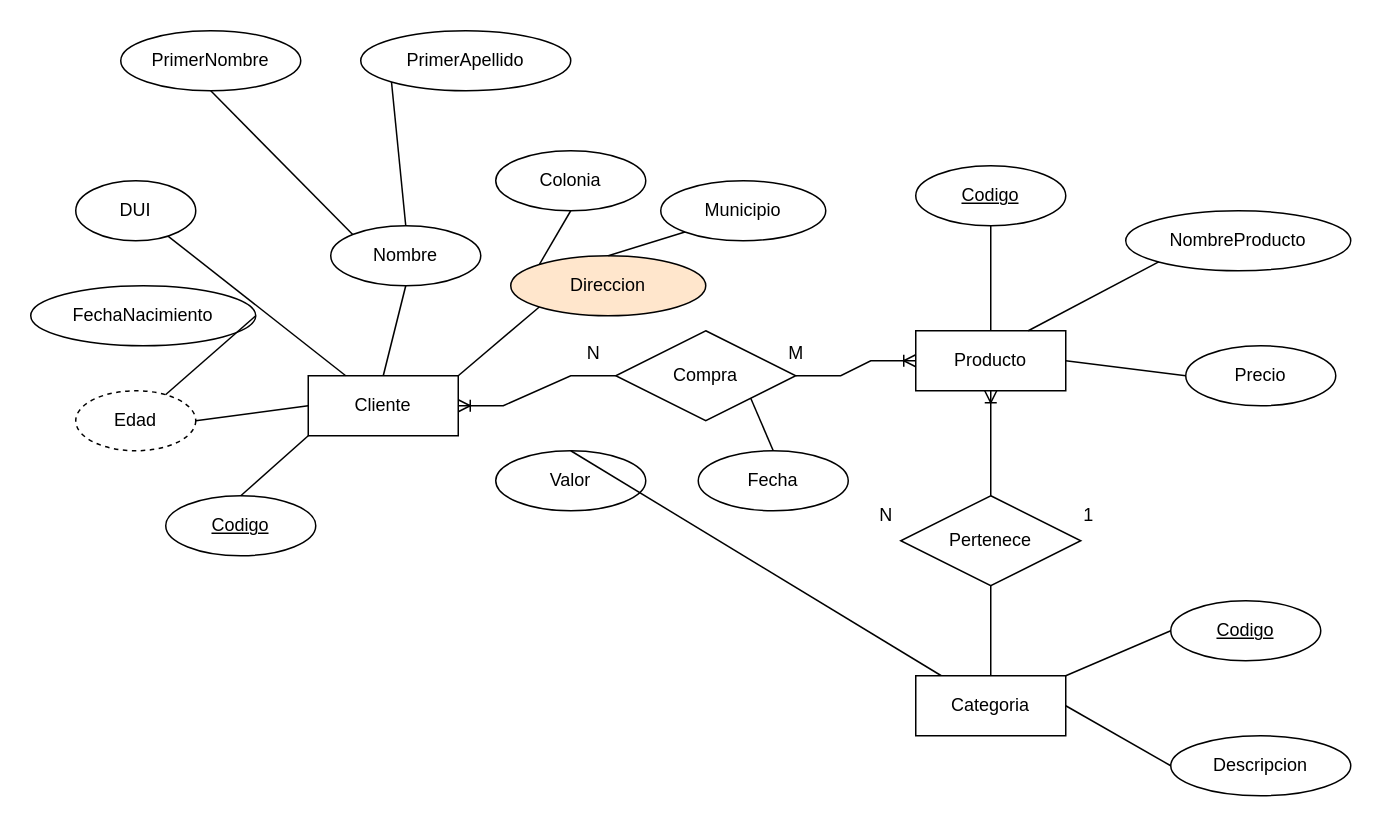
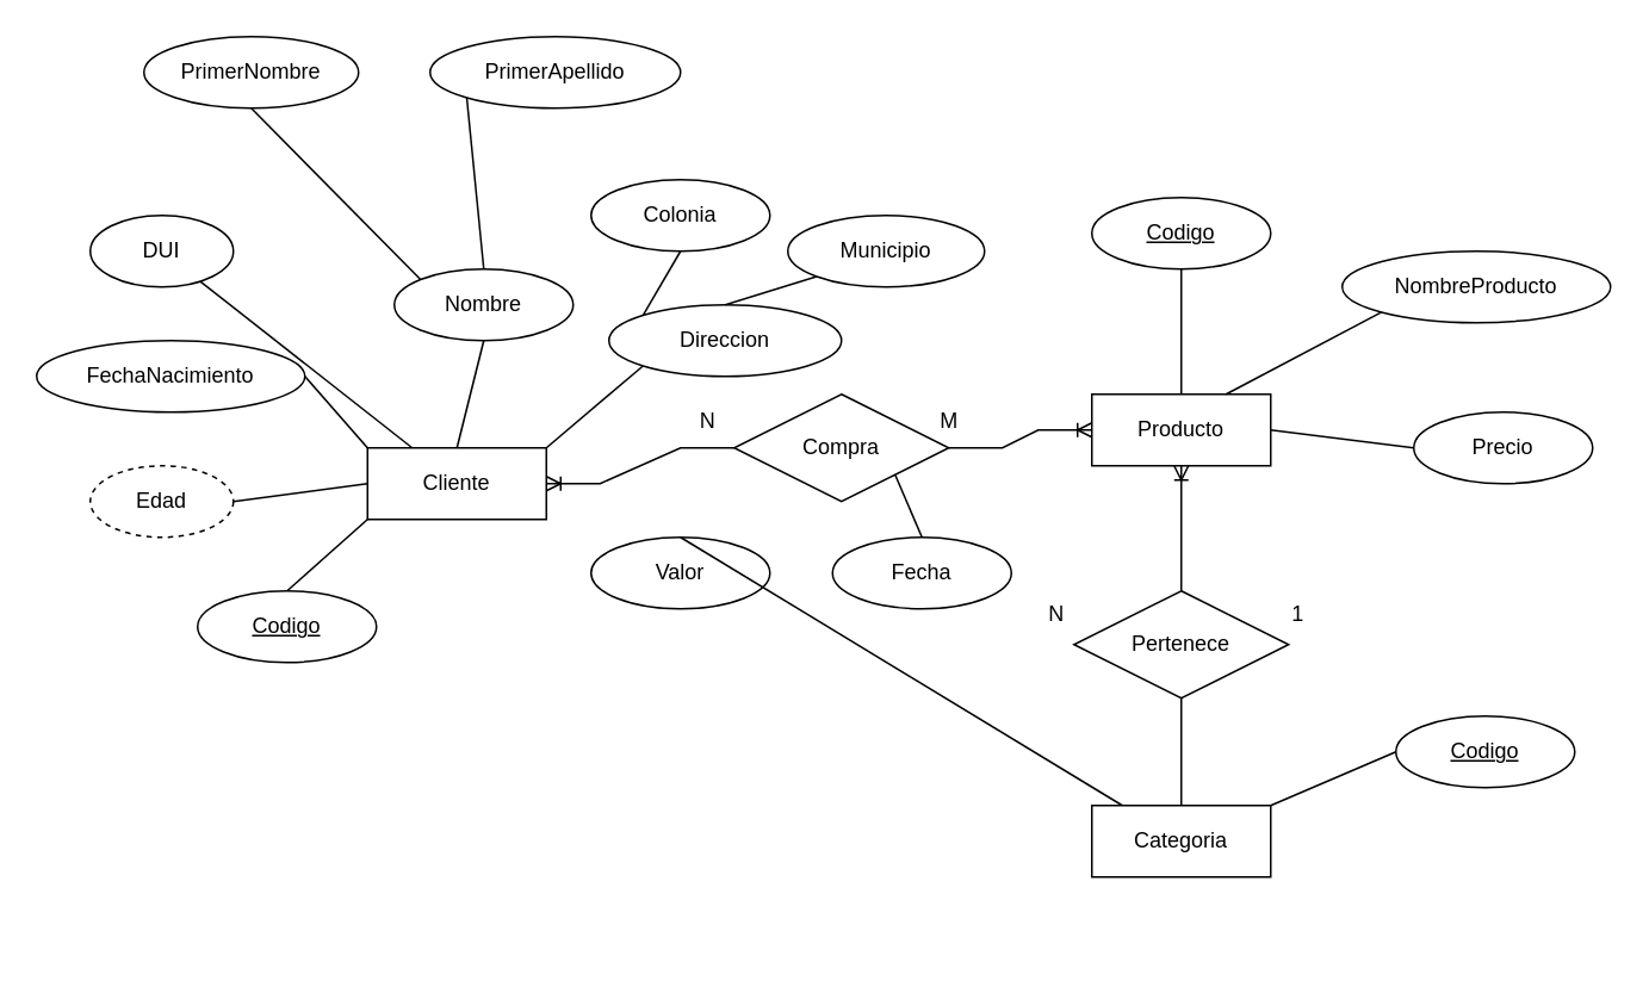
  <mxCell id="0" />
  <mxCell id="1" parent="0" />
  <mxCell id="2" value="PrimerNombre" style="ellipse;whiteSpace=wrap;html=1;align=center;" vertex="1" parent="1"><mxGeometry x="80" y="20" width="120" height="40" as="geometry" /></mxCell>
  <mxCell id="3" value="Nombre" style="ellipse;whiteSpace=wrap;html=1;align=center;" vertex="1" parent="1"><mxGeometry x="220" y="150" width="100" height="40" as="geometry" /></mxCell>
  <mxCell id="4" value="Cliente" style="whiteSpace=wrap;html=1;align=center;" vertex="1" parent="1"><mxGeometry x="205" y="250" width="100" height="40" as="geometry" /></mxCell>
  <mxCell id="5" value="PrimerApellido" style="ellipse;whiteSpace=wrap;html=1;align=center;" vertex="1" parent="1"><mxGeometry x="240" y="20" width="140" height="40" as="geometry" /></mxCell>
  <mxCell id="6" value="DUI" style="ellipse;whiteSpace=wrap;html=1;align=center;" vertex="1" parent="1"><mxGeometry x="50" y="120" width="80" height="40" as="geometry" /></mxCell>
  <mxCell id="7" value="FechaNacimiento" style="ellipse;whiteSpace=wrap;html=1;align=center;" vertex="1" parent="1"><mxGeometry x="20" y="190" width="150" height="40" as="geometry" /></mxCell>
  <mxCell id="8" value="Edad" style="ellipse;whiteSpace=wrap;html=1;align=center;dashed=1;" vertex="1" parent="1"><mxGeometry x="50" y="260" width="80" height="40" as="geometry" /></mxCell>
  <mxCell id="9" value="Codigo" style="ellipse;whiteSpace=wrap;html=1;align=center;fontStyle=4;" vertex="1" parent="1"><mxGeometry x="110" y="330" width="100" height="40" as="geometry" /></mxCell>
  <mxCell id="10" value="" style="endArrow=none;html=1;rounded=0;exitX=0.5;exitY=1;exitDx=0;exitDy=0;entryX=0;entryY=0;entryDx=0;entryDy=0;" edge="1" parent="1" source="2" target="3"><mxGeometry relative="1" as="geometry"><mxPoint x="220" y="250" as="sourcePoint" /><mxPoint x="380" y="250" as="targetPoint" /></mxGeometry></mxCell>
  <mxCell id="11" value="" style="endArrow=none;html=1;rounded=0;exitX=0;exitY=1;exitDx=0;exitDy=0;entryX=0.5;entryY=0;entryDx=0;entryDy=0;" edge="1" parent="1" source="5" target="3"><mxGeometry relative="1" as="geometry"><mxPoint x="220" y="250" as="sourcePoint" /><mxPoint x="380" y="250" as="targetPoint" /></mxGeometry></mxCell>
  <mxCell id="12" value="" style="endArrow=none;html=1;rounded=0;entryX=0.25;entryY=0;entryDx=0;entryDy=0;" edge="1" parent="1" source="6" target="4"><mxGeometry relative="1" as="geometry"><mxPoint x="190" y="250" as="sourcePoint" /><mxPoint x="350" y="250" as="targetPoint" /></mxGeometry></mxCell>
  <mxCell id="13" value="" style="endArrow=none;html=1;rounded=0;exitX=0.5;exitY=1;exitDx=0;exitDy=0;entryX=0.5;entryY=0;entryDx=0;entryDy=0;" edge="1" parent="1" source="3" target="4"><mxGeometry relative="1" as="geometry"><mxPoint x="190" y="250" as="sourcePoint" /><mxPoint x="350" y="250" as="targetPoint" /></mxGeometry></mxCell>
- <mxCell id="14" value="" style="endArrow=none;html=1;rounded=0;exitX=1;exitY=0.5;exitDx=0;exitDy=0;" edge="1" parent="1" source="7" target="8"><mxGeometry relative="1" as="geometry"><mxPoint x="190" y="250" as="sourcePoint" /><mxPoint x="350" y="250" as="targetPoint" /></mxGeometry></mxCell>
+ <mxCell id="14" value="" style="endArrow=none;html=1;rounded=0;exitX=1;exitY=0.5;exitDx=0;exitDy=0;entryX=0;entryY=0;entryDx=0;entryDy=0;" edge="1" parent="1" source="7" target="4"><mxGeometry relative="1" as="geometry"><mxPoint x="190" y="250" as="sourcePoint" /><mxPoint x="350" y="250" as="targetPoint" /></mxGeometry></mxCell>
  <mxCell id="15" value="" style="endArrow=none;html=1;rounded=0;exitX=1;exitY=0.5;exitDx=0;exitDy=0;entryX=0;entryY=0.5;entryDx=0;entryDy=0;" edge="1" parent="1" source="8" target="4"><mxGeometry relative="1" as="geometry"><mxPoint x="190" y="250" as="sourcePoint" /><mxPoint x="350" y="250" as="targetPoint" /></mxGeometry></mxCell>
  <mxCell id="16" value="" style="endArrow=none;html=1;rounded=0;exitX=0.5;exitY=0;exitDx=0;exitDy=0;entryX=0;entryY=1;entryDx=0;entryDy=0;" edge="1" parent="1" source="9" target="4"><mxGeometry relative="1" as="geometry"><mxPoint x="190" y="250" as="sourcePoint" /><mxPoint x="350" y="250" as="targetPoint" /></mxGeometry></mxCell>
  <mxCell id="17" value="Compra" style="shape=rhombus;perimeter=rhombusPerimeter;whiteSpace=wrap;html=1;align=center;" vertex="1" parent="1"><mxGeometry x="410" y="220" width="120" height="60" as="geometry" /></mxCell>
  <mxCell id="18" value="" style="edgeStyle=entityRelationEdgeStyle;fontSize=12;html=1;endArrow=ERoneToMany;rounded=0;entryX=1;entryY=0.5;entryDx=0;entryDy=0;" edge="1" parent="1" source="17" target="4"><mxGeometry width="100" height="100" relative="1" as="geometry"><mxPoint x="420" y="300" as="sourcePoint" /><mxPoint x="520" y="200" as="targetPoint" /></mxGeometry></mxCell>
  <mxCell id="19" value="N" style="text;html=1;align=center;verticalAlign=middle;resizable=0;points=[];autosize=1;strokeColor=none;fillColor=none;" vertex="1" parent="1"><mxGeometry x="380" y="220" width="30" height="30" as="geometry" /></mxCell>
  <mxCell id="20" value="Producto" style="whiteSpace=wrap;html=1;align=center;" vertex="1" parent="1"><mxGeometry x="610" y="220" width="100" height="40" as="geometry" /></mxCell>
  <mxCell id="21" value="" style="edgeStyle=entityRelationEdgeStyle;fontSize=12;html=1;endArrow=ERoneToMany;rounded=0;entryX=0;entryY=0.5;entryDx=0;entryDy=0;exitX=1;exitY=0.5;exitDx=0;exitDy=0;" edge="1" parent="1" source="17" target="20"><mxGeometry width="100" height="100" relative="1" as="geometry"><mxPoint x="500" y="300" as="sourcePoint" /><mxPoint x="600" y="200" as="targetPoint" /></mxGeometry></mxCell>
  <mxCell id="22" value="M" style="text;html=1;align=center;verticalAlign=middle;resizable=0;points=[];autosize=1;strokeColor=none;fillColor=none;" vertex="1" parent="1"><mxGeometry x="515" y="220" width="30" height="30" as="geometry" /></mxCell>
  <mxCell id="23" value="Valor" style="ellipse;whiteSpace=wrap;html=1;align=center;" vertex="1" parent="1"><mxGeometry x="330" y="300" width="100" height="40" as="geometry" /></mxCell>
  <mxCell id="24" value="" style="endArrow=none;html=1;rounded=0;exitX=0.5;exitY=0;exitDx=0;exitDy=0;" edge="1" parent="1" source="23" target="43"><mxGeometry relative="1" as="geometry"><mxPoint x="420" y="250" as="sourcePoint" /><mxPoint x="580" y="250" as="targetPoint" /></mxGeometry></mxCell>
  <mxCell id="25" value="Fecha" style="ellipse;whiteSpace=wrap;html=1;align=center;" vertex="1" parent="1"><mxGeometry x="465" y="300" width="100" height="40" as="geometry" /></mxCell>
  <mxCell id="26" value="" style="endArrow=none;html=1;rounded=0;exitX=1;exitY=1;exitDx=0;exitDy=0;entryX=0.5;entryY=0;entryDx=0;entryDy=0;" edge="1" parent="1" source="17" target="25"><mxGeometry relative="1" as="geometry"><mxPoint x="420" y="250" as="sourcePoint" /><mxPoint x="580" y="250" as="targetPoint" /></mxGeometry></mxCell>
  <mxCell id="27" value="Codigo" style="ellipse;whiteSpace=wrap;html=1;align=center;fontStyle=4;" vertex="1" parent="1"><mxGeometry x="610" y="110" width="100" height="40" as="geometry" /></mxCell>
  <mxCell id="28" value="" style="endArrow=none;html=1;rounded=0;exitX=0.5;exitY=1;exitDx=0;exitDy=0;entryX=0.5;entryY=0;entryDx=0;entryDy=0;" edge="1" parent="1" source="27" target="20"><mxGeometry relative="1" as="geometry"><mxPoint x="480" y="250" as="sourcePoint" /><mxPoint x="640" y="250" as="targetPoint" /></mxGeometry></mxCell>
- <mxCell id="29" value="Direccion" style="ellipse;whiteSpace=wrap;html=1;align=center;fillColor=#ffe6cc;" vertex="1" parent="1"><mxGeometry x="340" y="170" width="130" height="40" as="geometry" /></mxCell>
+ <mxCell id="29" value="Direccion" style="ellipse;whiteSpace=wrap;html=1;align=center;" vertex="1" parent="1"><mxGeometry x="340" y="170" width="130" height="40" as="geometry" /></mxCell>
  <mxCell id="30" value="" style="endArrow=none;html=1;rounded=0;exitX=1;exitY=0;exitDx=0;exitDy=0;entryX=0;entryY=1;entryDx=0;entryDy=0;" edge="1" parent="1" source="4" target="29"><mxGeometry relative="1" as="geometry"><mxPoint x="390" y="250" as="sourcePoint" /><mxPoint x="550" y="250" as="targetPoint" /></mxGeometry></mxCell>
  <mxCell id="31" value="Colonia" style="ellipse;whiteSpace=wrap;html=1;align=center;" vertex="1" parent="1"><mxGeometry x="330" y="100" width="100" height="40" as="geometry" /></mxCell>
  <mxCell id="32" value="Municipio" style="ellipse;whiteSpace=wrap;html=1;align=center;" vertex="1" parent="1"><mxGeometry x="440" y="120" width="110" height="40" as="geometry" /></mxCell>
  <mxCell id="33" value="" style="endArrow=none;html=1;rounded=0;exitX=0;exitY=0;exitDx=0;exitDy=0;entryX=0.5;entryY=1;entryDx=0;entryDy=0;" edge="1" parent="1" source="29" target="31"><mxGeometry relative="1" as="geometry"><mxPoint x="390" y="250" as="sourcePoint" /><mxPoint x="550" y="250" as="targetPoint" /></mxGeometry></mxCell>
  <mxCell id="34" value="" style="endArrow=none;html=1;rounded=0;exitX=0.5;exitY=0;exitDx=0;exitDy=0;entryX=0;entryY=1;entryDx=0;entryDy=0;" edge="1" parent="1" source="29" target="32"><mxGeometry relative="1" as="geometry"><mxPoint x="390" y="250" as="sourcePoint" /><mxPoint x="550" y="250" as="targetPoint" /></mxGeometry></mxCell>
  <mxCell id="35" value="NombreProducto" style="ellipse;whiteSpace=wrap;html=1;align=center;" vertex="1" parent="1"><mxGeometry x="750" y="140" width="150" height="40" as="geometry" /></mxCell>
  <mxCell id="36" value="" style="endArrow=none;html=1;rounded=0;exitX=0.75;exitY=0;exitDx=0;exitDy=0;entryX=0;entryY=1;entryDx=0;entryDy=0;" edge="1" parent="1" source="20" target="35"><mxGeometry relative="1" as="geometry"><mxPoint x="710" y="250" as="sourcePoint" /><mxPoint x="870" y="250" as="targetPoint" /></mxGeometry></mxCell>
  <mxCell id="37" value="Precio" style="ellipse;whiteSpace=wrap;html=1;align=center;" vertex="1" parent="1"><mxGeometry x="790" y="230" width="100" height="40" as="geometry" /></mxCell>
  <mxCell id="38" value="" style="endArrow=none;html=1;rounded=0;exitX=1;exitY=0.5;exitDx=0;exitDy=0;" edge="1" parent="1" source="20"><mxGeometry relative="1" as="geometry"><mxPoint x="720" y="250" as="sourcePoint" /><mxPoint x="790" y="250" as="targetPoint" /></mxGeometry></mxCell>
  <mxCell id="39" value="Pertenece" style="shape=rhombus;perimeter=rhombusPerimeter;whiteSpace=wrap;html=1;align=center;" vertex="1" parent="1"><mxGeometry x="600" y="330" width="120" height="60" as="geometry" /></mxCell>
  <mxCell id="40" value="" style="endArrow=none;html=1;rounded=0;exitX=0.5;exitY=1;exitDx=0;exitDy=0;entryX=0.5;entryY=0;entryDx=0;entryDy=0;startArrow=ERoneToMany;startFill=0;" edge="1" parent="1" source="20" target="39"><mxGeometry relative="1" as="geometry"><mxPoint x="590" y="310" as="sourcePoint" /><mxPoint x="750" y="310" as="targetPoint" /></mxGeometry></mxCell>
  <mxCell id="41" value="N" style="text;html=1;align=center;verticalAlign=middle;resizable=0;points=[];autosize=1;strokeColor=none;fillColor=none;" vertex="1" parent="1"><mxGeometry x="575" y="328" width="30" height="30" as="geometry" /></mxCell>
  <mxCell id="42" value="1" style="text;html=1;align=center;verticalAlign=middle;resizable=0;points=[];autosize=1;strokeColor=none;fillColor=none;" vertex="1" parent="1"><mxGeometry x="710" y="328" width="30" height="30" as="geometry" /></mxCell>
  <mxCell id="43" value="Categoria" style="whiteSpace=wrap;html=1;align=center;" vertex="1" parent="1"><mxGeometry x="610" y="450" width="100" height="40" as="geometry" /></mxCell>
  <mxCell id="44" value="" style="endArrow=none;html=1;rounded=0;exitX=0.5;exitY=1;exitDx=0;exitDy=0;" edge="1" parent="1" source="39" target="43"><mxGeometry relative="1" as="geometry"><mxPoint x="620" y="510" as="sourcePoint" /><mxPoint x="780" y="510" as="targetPoint" /></mxGeometry></mxCell>
  <mxCell id="45" value="Codigo" style="ellipse;whiteSpace=wrap;html=1;align=center;fontStyle=4;" vertex="1" parent="1"><mxGeometry x="780" y="400" width="100" height="40" as="geometry" /></mxCell>
- <mxCell id="46" value="Descripcion" style="ellipse;whiteSpace=wrap;html=1;align=center;" vertex="1" parent="1"><mxGeometry x="780" y="490" width="120" height="40" as="geometry" /></mxCell>
  <mxCell id="47" value="" style="endArrow=none;html=1;rounded=0;exitX=1;exitY=0;exitDx=0;exitDy=0;entryX=0;entryY=0.5;entryDx=0;entryDy=0;" edge="1" parent="1" source="43" target="45"><mxGeometry relative="1" as="geometry"><mxPoint x="790" y="500" as="sourcePoint" /><mxPoint x="950" y="500" as="targetPoint" /></mxGeometry></mxCell>
- <mxCell id="48" value="" style="endArrow=none;html=1;rounded=0;exitX=1;exitY=0.5;exitDx=0;exitDy=0;entryX=0;entryY=0.5;entryDx=0;entryDy=0;" edge="1" parent="1" source="43" target="46"><mxGeometry relative="1" as="geometry"><mxPoint x="790" y="500" as="sourcePoint" /><mxPoint x="950" y="500" as="targetPoint" /></mxGeometry></mxCell>
